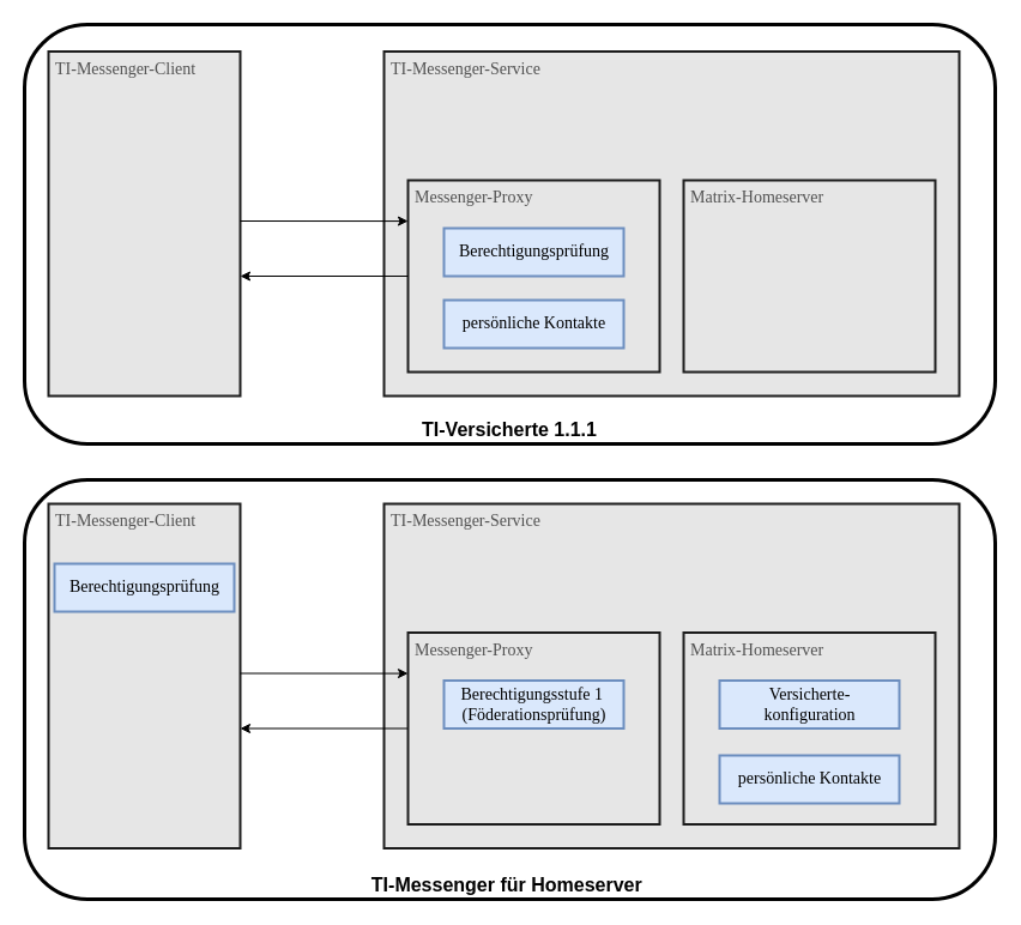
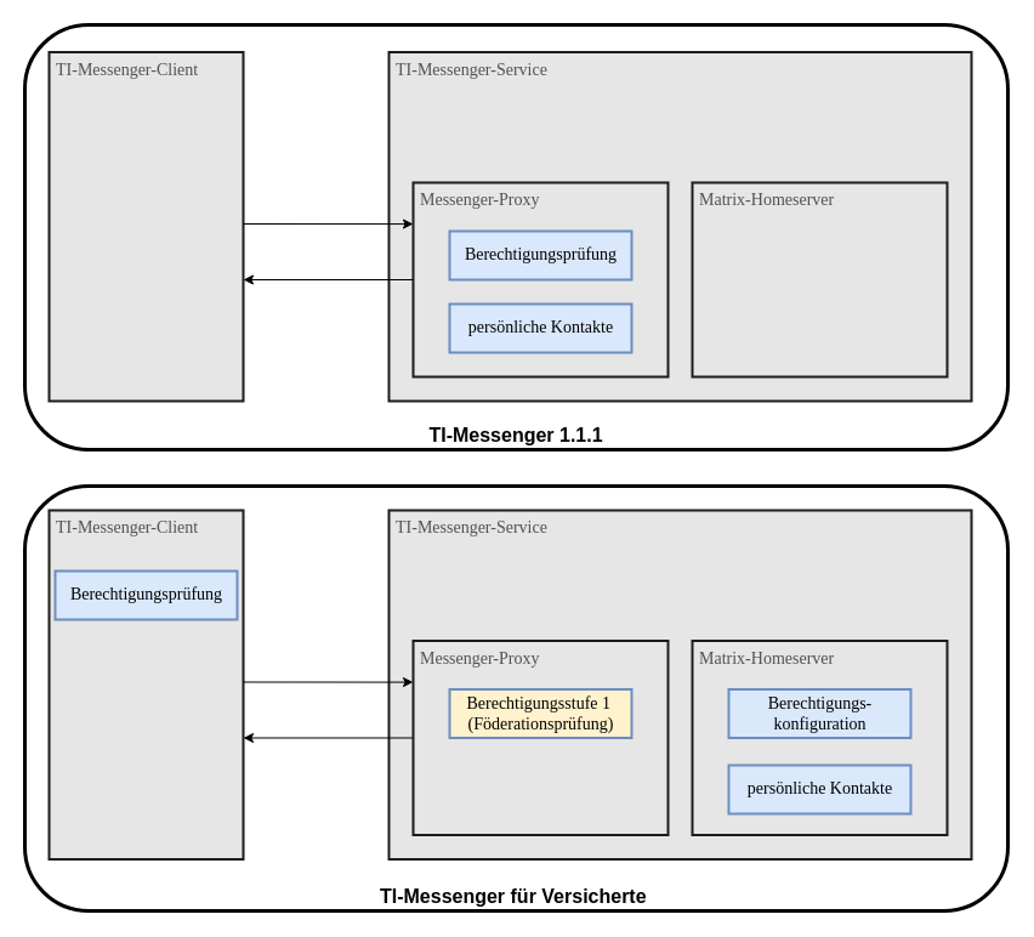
  <mxCell id="0" />
  <mxCell id="1" parent="0" />
- <mxCell id="2" value="TI-Messenger für Homeserver&amp;nbsp;" style="rounded=1;whiteSpace=wrap;html=1;fillColor=none;verticalAlign=bottom;fontSize=16;fontStyle=1;strokeWidth=3;" vertex="1" parent="1"><mxGeometry x="20" y="400" width="810" height="350" as="geometry" /></mxCell>
- <mxCell id="3" value="&lt;b&gt;&lt;font style=&quot;font-size: 16px;&quot;&gt;TI-Versicherte 1.1.1&lt;/font&gt;&lt;/b&gt;" style="rounded=1;whiteSpace=wrap;html=1;fillColor=none;verticalAlign=bottom;strokeWidth=3;" vertex="1" parent="1"><mxGeometry x="20" y="20" width="810" height="350" as="geometry" /></mxCell>
+ <mxCell id="2" value="TI-Messenger für Versicherte&amp;nbsp;" style="rounded=1;whiteSpace=wrap;html=1;fillColor=none;verticalAlign=bottom;fontSize=16;fontStyle=1;strokeWidth=3;" vertex="1" parent="1"><mxGeometry x="20" y="400" width="810" height="350" as="geometry" /></mxCell>
+ <mxCell id="3" value="&lt;b&gt;&lt;font style=&quot;font-size: 16px;&quot;&gt;TI-Messenger 1.1.1&lt;/font&gt;&lt;/b&gt;" style="rounded=1;whiteSpace=wrap;html=1;fillColor=none;verticalAlign=bottom;strokeWidth=3;" vertex="1" parent="1"><mxGeometry x="20" y="20" width="810" height="350" as="geometry" /></mxCell>
  <mxCell id="4" value="TI-Messenger-Service" style="html=1;strokeColor=#1C1C1C;fillColor=#E6E6E6;fontFamily=Tahoma;fontSize=14;fontColor=#525252;align=left;verticalAlign=top;spacingLeft=4;strokeWidth=2;" vertex="1" parent="1"><mxGeometry x="320" y="42.5" width="480" height="287.5" as="geometry" /></mxCell>
  <mxCell id="5" value="Matrix-Homeserver" style="html=1;strokeColor=#1C1C1C;fillColor=#E6E6E6;fontFamily=Tahoma;fontSize=14;fontColor=#525252;align=left;verticalAlign=top;spacingLeft=4;strokeWidth=2;" vertex="1" parent="1"><mxGeometry x="570" y="150" width="210" height="160" as="geometry" /></mxCell>
  <mxCell id="6" value="TI-Messenger-Client" style="html=1;strokeColor=#1C1C1C;fillColor=#E6E6E6;fontFamily=Tahoma;fontSize=14;fontColor=#525252;align=left;verticalAlign=top;spacingLeft=4;strokeWidth=2;" vertex="1" parent="1"><mxGeometry x="40" y="42.5" width="160" height="287.5" as="geometry" /></mxCell>
  <mxCell id="7" value="" style="group" vertex="1" connectable="0" parent="1"><mxGeometry x="340" y="150" width="210" height="160" as="geometry" /></mxCell>
  <mxCell id="8" value="Messenger-Proxy" style="html=1;strokeColor=#1C1C1C;fillColor=#E6E6E6;fontFamily=Tahoma;fontSize=14;fontColor=#525252;align=left;verticalAlign=top;spacingLeft=4;strokeWidth=2;" vertex="1" parent="7"><mxGeometry width="210" height="160" as="geometry" /></mxCell>
  <mxCell id="9" value="Berechtigungsprüfung" style="html=1;strokeColor=#6c8ebf;fillColor=#dae8fc;fontFamily=Tahoma;fontSize=14;align=center;strokeWidth=2;" vertex="1" parent="7"><mxGeometry x="30" y="40" width="150" height="40" as="geometry" /></mxCell>
  <mxCell id="10" value="persönliche Kontakte" style="html=1;strokeColor=#6c8ebf;fillColor=#dae8fc;fontFamily=Tahoma;fontSize=14;align=center;strokeWidth=2;" vertex="1" parent="7"><mxGeometry x="30" y="100" width="150" height="40" as="geometry" /></mxCell>
  <mxCell id="11" style="edgeStyle=none;html=1;entryX=0;entryY=0.213;entryDx=0;entryDy=0;entryPerimeter=0;" edge="1" parent="1" target="8"><mxGeometry relative="1" as="geometry"><mxPoint x="200" y="184" as="sourcePoint" /><mxPoint x="340" y="184.08" as="targetPoint" /></mxGeometry></mxCell>
  <mxCell id="12" style="edgeStyle=none;html=1;" edge="1" parent="1" source="8"><mxGeometry relative="1" as="geometry"><mxPoint x="340" y="228.746" as="sourcePoint" /><mxPoint x="200" y="230" as="targetPoint" /></mxGeometry></mxCell>
  <mxCell id="13" value="TI-Messenger-Service" style="html=1;strokeColor=#1C1C1C;fillColor=#E6E6E6;fontFamily=Tahoma;fontSize=14;fontColor=#525252;align=left;verticalAlign=top;spacingLeft=4;strokeWidth=2;" vertex="1" parent="1"><mxGeometry x="320" y="420" width="480" height="287.5" as="geometry" /></mxCell>
  <mxCell id="14" value="Matrix-Homeserver" style="html=1;strokeColor=#1C1C1C;fillColor=#E6E6E6;fontFamily=Tahoma;fontSize=14;fontColor=#525252;align=left;verticalAlign=top;spacingLeft=4;strokeWidth=2;" vertex="1" parent="1"><mxGeometry x="570" y="527.5" width="210" height="160" as="geometry" /></mxCell>
  <mxCell id="15" value="TI-Messenger-Client" style="html=1;strokeColor=#1C1C1C;fillColor=#E6E6E6;fontFamily=Tahoma;fontSize=14;fontColor=#525252;align=left;verticalAlign=top;spacingLeft=4;strokeWidth=2;" vertex="1" parent="1"><mxGeometry x="40" y="420" width="160" height="287.5" as="geometry" /></mxCell>
  <mxCell id="16" style="edgeStyle=none;html=1;entryX=0;entryY=0.213;entryDx=0;entryDy=0;entryPerimeter=0;" edge="1" parent="1" target="18"><mxGeometry relative="1" as="geometry"><mxPoint x="200" y="561.5" as="sourcePoint" /><mxPoint x="340" y="561.58" as="targetPoint" /></mxGeometry></mxCell>
  <mxCell id="17" style="edgeStyle=none;html=1;" edge="1" parent="1" source="18"><mxGeometry relative="1" as="geometry"><mxPoint x="340" y="606.246" as="sourcePoint" /><mxPoint x="200" y="607.5" as="targetPoint" /></mxGeometry></mxCell>
  <mxCell id="18" value="Messenger-Proxy" style="html=1;strokeColor=#1C1C1C;fillColor=#E6E6E6;fontFamily=Tahoma;fontSize=14;fontColor=#525252;align=left;verticalAlign=top;spacingLeft=4;strokeWidth=2;" vertex="1" parent="1"><mxGeometry x="340" y="527.5" width="210" height="160" as="geometry" /></mxCell>
- <mxCell id="19" value="Berechtigungsstufe 1&amp;nbsp;&lt;br&gt;(Föderationsprüfung)" style="html=1;strokeColor=#6c8ebf;fillColor=#dae8fc;fontFamily=Tahoma;fontSize=14;align=center;strokeWidth=2;" vertex="1" parent="1"><mxGeometry x="370" y="567.5" width="150" height="40" as="geometry" /></mxCell>
+ <mxCell id="19" value="Berechtigungsstufe 1&amp;nbsp;&lt;br&gt;(Föderationsprüfung)" style="html=1;strokeColor=#6c8ebf;fillColor=#fff2cc;fontFamily=Tahoma;fontSize=14;align=center;strokeWidth=2;" vertex="1" parent="1"><mxGeometry x="370" y="567.5" width="150" height="40" as="geometry" /></mxCell>
  <mxCell id="20" value="persönliche Kontakte" style="html=1;strokeColor=#6c8ebf;fillColor=#dae8fc;fontFamily=Tahoma;fontSize=14;align=center;strokeWidth=2;" vertex="1" parent="1"><mxGeometry x="600" y="630" width="150" height="40" as="geometry" /></mxCell>
  <mxCell id="21" value="Berechtigungsprüfung" style="html=1;strokeColor=#6c8ebf;fillColor=#dae8fc;fontFamily=Tahoma;fontSize=14;align=center;strokeWidth=2;" vertex="1" parent="1"><mxGeometry x="45" y="470" width="150" height="40" as="geometry" /></mxCell>
- <mxCell id="22" value="Versicherte-&lt;br&gt;konfiguration" style="html=1;strokeColor=#6c8ebf;fillColor=#dae8fc;fontFamily=Tahoma;fontSize=14;align=center;strokeWidth=2;" vertex="1" parent="1"><mxGeometry x="600" y="567.5" width="150" height="40" as="geometry" /></mxCell>
+ <mxCell id="22" value="Berechtigungs-&lt;br&gt;konfiguration" style="html=1;strokeColor=#6c8ebf;fillColor=#dae8fc;fontFamily=Tahoma;fontSize=14;align=center;strokeWidth=2;" vertex="1" parent="1"><mxGeometry x="600" y="567.5" width="150" height="40" as="geometry" /></mxCell>
